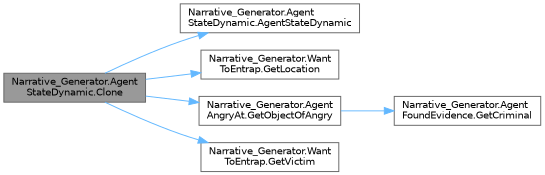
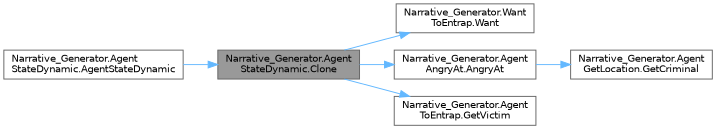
  digraph {
    rankdir=LR
    node [color=grey40 fillcolor=white fontname=Helvetica fontsize=10 shape=box style=filled]
    edge [color=steelblue1 fontname=Helvetica fontsize=10 labelfontname=Helvetica labelfontsize=10 style=solid]
    n1 [color=gray40 fillcolor=grey60 fontcolor=black height=0.2 label="Narrative_Generator.Agent\lStateDynamic.Clone" width=0.4]
    n2 [height=0.2 label="Narrative_Generator.Agent\lStateDynamic.AgentStateDynamic" width=0.4]
-   n3 [height=0.2 label="Narrative_Generator.Want\lToEntrap.GetLocation" width=0.4]
-   n4 [height=0.2 label="Narrative_Generator.Agent\lAngryAt.GetObjectOfAngry" width=0.4]
-   n5 [height=0.2 label="Narrative_Generator.Want\lToEntrap.GetVictim" width=0.4]
-   n6 [height=0.2 label="Narrative_Generator.Agent\lFoundEvidence.GetCriminal" width=0.4]
-   n1 -> n2
+   n3 [height=0.2 label="Narrative_Generator.Want\lToEntrap.Want" width=0.4]
+   n4 [height=0.2 label="Narrative_Generator.Agent\lAngryAt.AngryAt" width=0.4]
+   n5 [height=0.2 label="Narrative_Generator.Agent\lToEntrap.GetVictim" width=0.4]
+   n6 [height=0.2 label="Narrative_Generator.Agent\lGetLocation.GetCriminal" width=0.4]
+   n2 -> n1
    n1 -> n3
    n1 -> n4
    n1 -> n5
    n4 -> n6
  }
